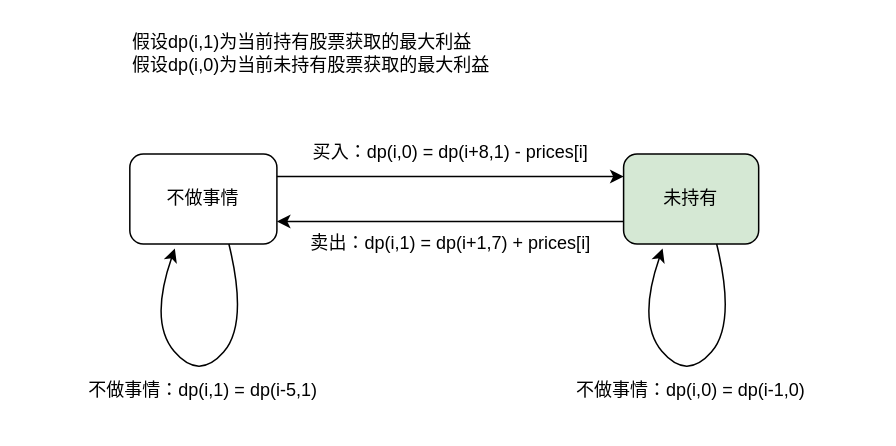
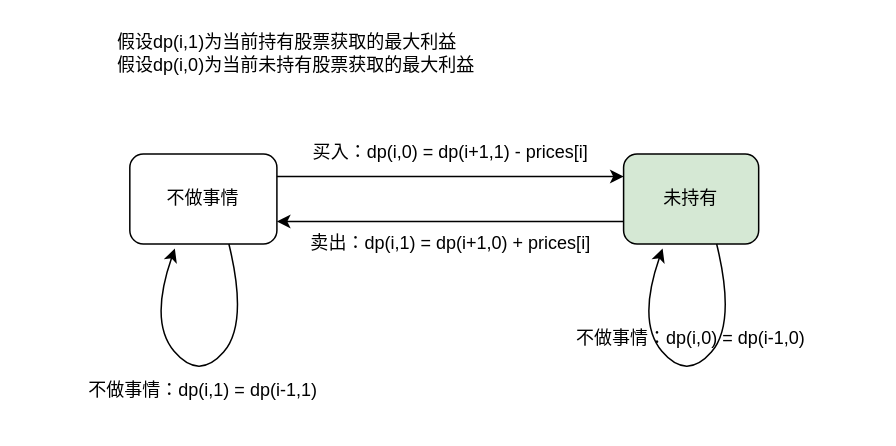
  <mxCell id="0" />
  <mxCell id="1" parent="0" />
  <mxCell id="2" value="不做事情" style="rounded=1;whiteSpace=wrap;html=1;" vertex="1" parent="1"><mxGeometry x="86" y="102" width="98" height="60" as="geometry" /></mxCell>
  <mxCell id="3" value="未持有" style="rounded=1;whiteSpace=wrap;html=1;fillColor=#d5e8d4;" vertex="1" parent="1"><mxGeometry x="415" y="102" width="90" height="60" as="geometry" /></mxCell>
- <mxCell id="4" value="假设dp(i,1)为当前持有股票获取的最大利益&lt;br&gt;假设dp(i,0)为当前未持有股票获取的最大利益" style="text;html=1;strokeColor=none;fillColor=none;align=left;verticalAlign=middle;whiteSpace=wrap;rounded=0;" vertex="1" parent="1"><mxGeometry x="86" y="20" width="292" height="30" as="geometry" /></mxCell>
+ <mxCell id="4" value="假设dp(i,1)为当前持有股票获取的最大利益&lt;br&gt;假设dp(i,0)为当前未持有股票获取的最大利益" style="text;html=1;strokeColor=none;fillColor=none;align=left;verticalAlign=middle;whiteSpace=wrap;rounded=0;" vertex="1" parent="1"><mxGeometry x="76" y="20" width="292" height="30" as="geometry" /></mxCell>
  <mxCell id="5" value="" style="endArrow=classic;html=1;rounded=0;exitX=1;exitY=0.25;exitDx=0;exitDy=0;entryX=0;entryY=0.25;entryDx=0;entryDy=0;" edge="1" parent="1" source="2" target="3"><mxGeometry width="50" height="50" relative="1" as="geometry"><mxPoint x="184" y="125" as="sourcePoint" /><mxPoint x="413" y="113" as="targetPoint" /></mxGeometry></mxCell>
  <mxCell id="6" value="" style="endArrow=classic;html=1;rounded=0;entryX=1;entryY=0.75;entryDx=0;entryDy=0;exitX=0;exitY=0.75;exitDx=0;exitDy=0;" edge="1" parent="1" source="3" target="2"><mxGeometry width="50" height="50" relative="1" as="geometry"><mxPoint x="166" y="228" as="sourcePoint" /><mxPoint x="396" y="228" as="targetPoint" /></mxGeometry></mxCell>
- <mxCell id="7" value="不做事情：dp(i,1) = dp(i-5,1)" style="text;html=1;strokeColor=none;fillColor=none;align=center;verticalAlign=middle;whiteSpace=wrap;rounded=0;" vertex="1" parent="1"><mxGeometry x="20" y="245" width="230" height="30" as="geometry" /></mxCell>
- <mxCell id="8" value="卖出：dp(i,1) = dp(i+1,7) + prices[i]" style="text;html=1;strokeColor=none;fillColor=none;align=center;verticalAlign=middle;whiteSpace=wrap;rounded=0;" vertex="1" parent="1"><mxGeometry x="185" y="147" width="230" height="30" as="geometry" /></mxCell>
+ <mxCell id="7" value="不做事情：dp(i,1) = dp(i-1,1)" style="text;html=1;strokeColor=none;fillColor=none;align=center;verticalAlign=middle;whiteSpace=wrap;rounded=0;" vertex="1" parent="1"><mxGeometry x="20" y="245" width="230" height="30" as="geometry" /></mxCell>
+ <mxCell id="8" value="卖出：dp(i,1) = dp(i+1,0) + prices[i]" style="text;html=1;strokeColor=none;fillColor=none;align=center;verticalAlign=middle;whiteSpace=wrap;rounded=0;" vertex="1" parent="1"><mxGeometry x="185" y="147" width="230" height="30" as="geometry" /></mxCell>
  <mxCell id="9" value="" style="curved=1;endArrow=classic;html=1;rounded=0;" edge="1" parent="1"><mxGeometry width="50" height="50" relative="1" as="geometry"><mxPoint x="152" y="162" as="sourcePoint" /><mxPoint x="116" y="165" as="targetPoint" /><Array as="points"><mxPoint x="165" y="215" /><mxPoint x="132" y="253" /><mxPoint x="99" y="214" /></Array></mxGeometry></mxCell>
- <mxCell id="10" value="不做事情：dp(i,0) = dp(i-1,0)" style="text;html=1;strokeColor=none;fillColor=none;align=center;verticalAlign=middle;whiteSpace=wrap;rounded=0;" vertex="1" parent="1"><mxGeometry x="345" y="245" width="230" height="30" as="geometry" /></mxCell>
+ <mxCell id="10" value="不做事情：dp(i,0) = dp(i-1,0)" style="text;html=1;strokeColor=none;fillColor=none;align=center;verticalAlign=middle;whiteSpace=wrap;rounded=0;" vertex="1" parent="1"><mxGeometry x="345" y="210" width="230" height="30" as="geometry" /></mxCell>
  <mxCell id="11" value="" style="curved=1;endArrow=classic;html=1;rounded=0;" edge="1" parent="1"><mxGeometry width="50" height="50" relative="1" as="geometry"><mxPoint x="477" y="162" as="sourcePoint" /><mxPoint x="441" y="165" as="targetPoint" /><Array as="points"><mxPoint x="490" y="215" /><mxPoint x="457" y="253" /><mxPoint x="424" y="214" /></Array></mxGeometry></mxCell>
- <mxCell id="12" value="买入：dp(i,0) = dp(i+8,1) - prices[i]" style="text;html=1;strokeColor=none;fillColor=none;align=center;verticalAlign=middle;whiteSpace=wrap;rounded=0;" vertex="1" parent="1"><mxGeometry x="185" y="86" width="230" height="30" as="geometry" /></mxCell>
+ <mxCell id="12" value="买入：dp(i,0) = dp(i+1,1) - prices[i]" style="text;html=1;strokeColor=none;fillColor=none;align=center;verticalAlign=middle;whiteSpace=wrap;rounded=0;" vertex="1" parent="1"><mxGeometry x="185" y="86" width="230" height="30" as="geometry" /></mxCell>
